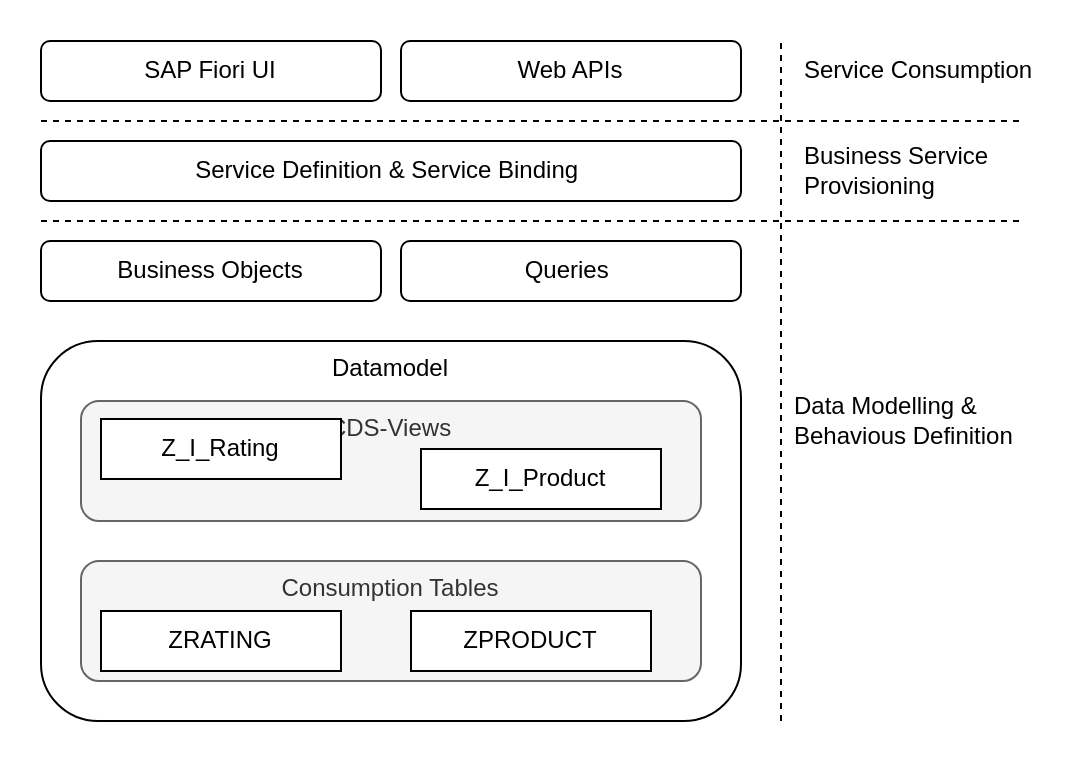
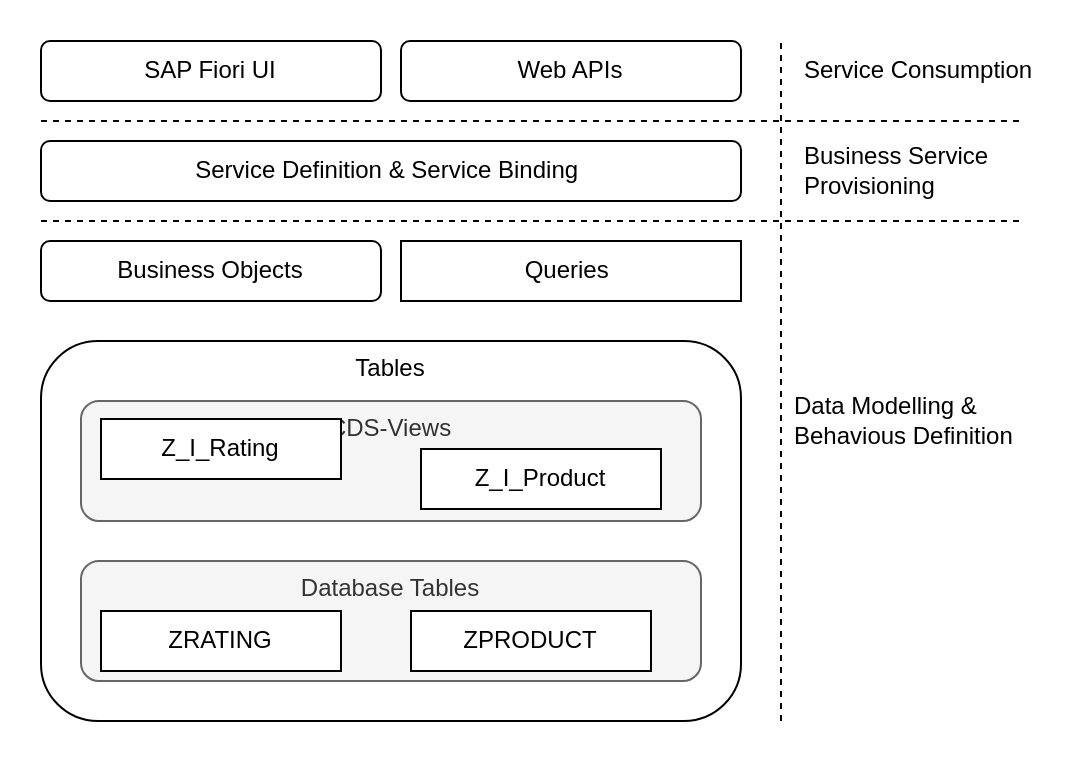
  <mxCell id="0" />
  <mxCell id="1" parent="0" />
  <mxCell id="2" value="Business Objects&lt;br&gt;" style="rounded=1;whiteSpace=wrap;html=1;" parent="1" vertex="1"><mxGeometry x="20" y="120" width="170" height="30" as="geometry" /></mxCell>
- <mxCell id="3" value="Queries&amp;nbsp;" style="rounded=1;whiteSpace=wrap;html=1;" parent="1" vertex="1"><mxGeometry x="200" y="120" width="170" height="30" as="geometry" /></mxCell>
+ <mxCell id="3" value="Queries&amp;nbsp;" style="whiteSpace=wrap;html=1;rounded=0;" parent="1" vertex="1"><mxGeometry x="200" y="120" width="170" height="30" as="geometry" /></mxCell>
  <mxCell id="4" value="Service Definition &amp;amp; Service Binding&amp;nbsp;" style="rounded=1;whiteSpace=wrap;html=1;" parent="1" vertex="1"><mxGeometry x="20" y="70" width="350" height="30" as="geometry" /></mxCell>
  <mxCell id="5" value="SAP Fiori UI" style="rounded=1;whiteSpace=wrap;html=1;" parent="1" vertex="1"><mxGeometry x="20" y="20" width="170" height="30" as="geometry" /></mxCell>
  <mxCell id="6" value="Web APIs" style="rounded=1;whiteSpace=wrap;html=1;" parent="1" vertex="1"><mxGeometry x="200" y="20" width="170" height="30" as="geometry" /></mxCell>
  <mxCell id="7" value="" style="endArrow=none;dashed=1;html=1;rounded=0;" parent="1" edge="1"><mxGeometry width="50" height="50" relative="1" as="geometry"><mxPoint x="20" y="110" as="sourcePoint" /><mxPoint x="510" y="110" as="targetPoint" /></mxGeometry></mxCell>
  <mxCell id="8" value="" style="endArrow=none;dashed=1;html=1;rounded=0;" parent="1" edge="1"><mxGeometry width="50" height="50" relative="1" as="geometry"><mxPoint x="20" y="60" as="sourcePoint" /><mxPoint x="510" y="60" as="targetPoint" /></mxGeometry></mxCell>
  <mxCell id="9" value="Data Modelling &amp;amp; Behavious Definition&amp;nbsp;" style="text;html=1;strokeColor=none;fillColor=none;align=left;verticalAlign=middle;whiteSpace=wrap;rounded=0;" parent="1" vertex="1"><mxGeometry x="395" y="195" width="120" height="30" as="geometry" /></mxCell>
  <mxCell id="10" value="" style="endArrow=none;dashed=1;html=1;rounded=0;" parent="1" edge="1"><mxGeometry width="50" height="50" relative="1" as="geometry"><mxPoint x="390" y="360" as="sourcePoint" /><mxPoint x="390" y="20" as="targetPoint" /></mxGeometry></mxCell>
  <mxCell id="11" value="Business Service Provisioning" style="text;html=1;strokeColor=none;fillColor=none;align=left;verticalAlign=middle;whiteSpace=wrap;rounded=0;" parent="1" vertex="1"><mxGeometry x="400" y="70" width="120" height="30" as="geometry" /></mxCell>
  <mxCell id="12" value="Service Consumption&amp;nbsp;" style="text;html=1;strokeColor=none;fillColor=none;align=left;verticalAlign=middle;whiteSpace=wrap;rounded=0;" parent="1" vertex="1"><mxGeometry x="400" y="20" width="120" height="30" as="geometry" /></mxCell>
  <mxCell id="13" value="" style="group" vertex="1" connectable="0" parent="1"><mxGeometry x="20" y="170" width="350" height="190" as="geometry" /></mxCell>
- <mxCell id="14" value="Datamodel" style="rounded=1;whiteSpace=wrap;html=1;verticalAlign=top;" parent="13" vertex="1"><mxGeometry width="350" height="190" as="geometry" /></mxCell>
+ <mxCell id="14" value="Tables" style="rounded=1;whiteSpace=wrap;html=1;verticalAlign=top;" parent="13" vertex="1"><mxGeometry width="350" height="190" as="geometry" /></mxCell>
  <mxCell id="15" style="edgeStyle=orthogonalEdgeStyle;rounded=0;orthogonalLoop=1;jettySize=auto;html=1;exitX=0.5;exitY=1;exitDx=0;exitDy=0;" parent="13" source="14" target="14" edge="1"><mxGeometry relative="1" as="geometry" /></mxCell>
  <mxCell id="16" value="" style="group" vertex="1" connectable="0" parent="13"><mxGeometry x="20" y="110" width="310" height="60" as="geometry" /></mxCell>
- <mxCell id="17" value="Consumption Tables" style="rounded=1;whiteSpace=wrap;html=1;verticalAlign=top;fillColor=#f5f5f5;fontColor=#333333;strokeColor=#666666;" vertex="1" parent="16"><mxGeometry width="310" height="60" as="geometry" /></mxCell>
+ <mxCell id="17" value="Database Tables" style="rounded=1;whiteSpace=wrap;html=1;verticalAlign=top;fillColor=#f5f5f5;fontColor=#333333;strokeColor=#666666;" vertex="1" parent="16"><mxGeometry width="310" height="60" as="geometry" /></mxCell>
  <mxCell id="18" value="ZRATING" style="rounded=0;whiteSpace=wrap;html=1;" vertex="1" parent="16"><mxGeometry x="10" y="25" width="120" height="30" as="geometry" /></mxCell>
  <mxCell id="19" value="ZPRODUCT" style="rounded=0;whiteSpace=wrap;html=1;" vertex="1" parent="16"><mxGeometry x="165" y="25" width="120" height="30" as="geometry" /></mxCell>
  <mxCell id="20" value="" style="group" vertex="1" connectable="0" parent="13"><mxGeometry x="20" y="30" width="310" height="60" as="geometry" /></mxCell>
  <mxCell id="21" value="CDS-Views" style="rounded=1;whiteSpace=wrap;html=1;verticalAlign=top;fillColor=#f5f5f5;fontColor=#333333;strokeColor=#666666;" vertex="1" parent="20"><mxGeometry width="310" height="60" as="geometry" /></mxCell>
  <mxCell id="22" value="Z_I_Rating" style="rounded=0;whiteSpace=wrap;html=1;" vertex="1" parent="20"><mxGeometry x="10" y="9" width="120" height="30" as="geometry" /></mxCell>
  <mxCell id="23" value="Z_I_Product" style="rounded=0;whiteSpace=wrap;html=1;" vertex="1" parent="20"><mxGeometry x="170" y="24" width="120" height="30" as="geometry" /></mxCell>
